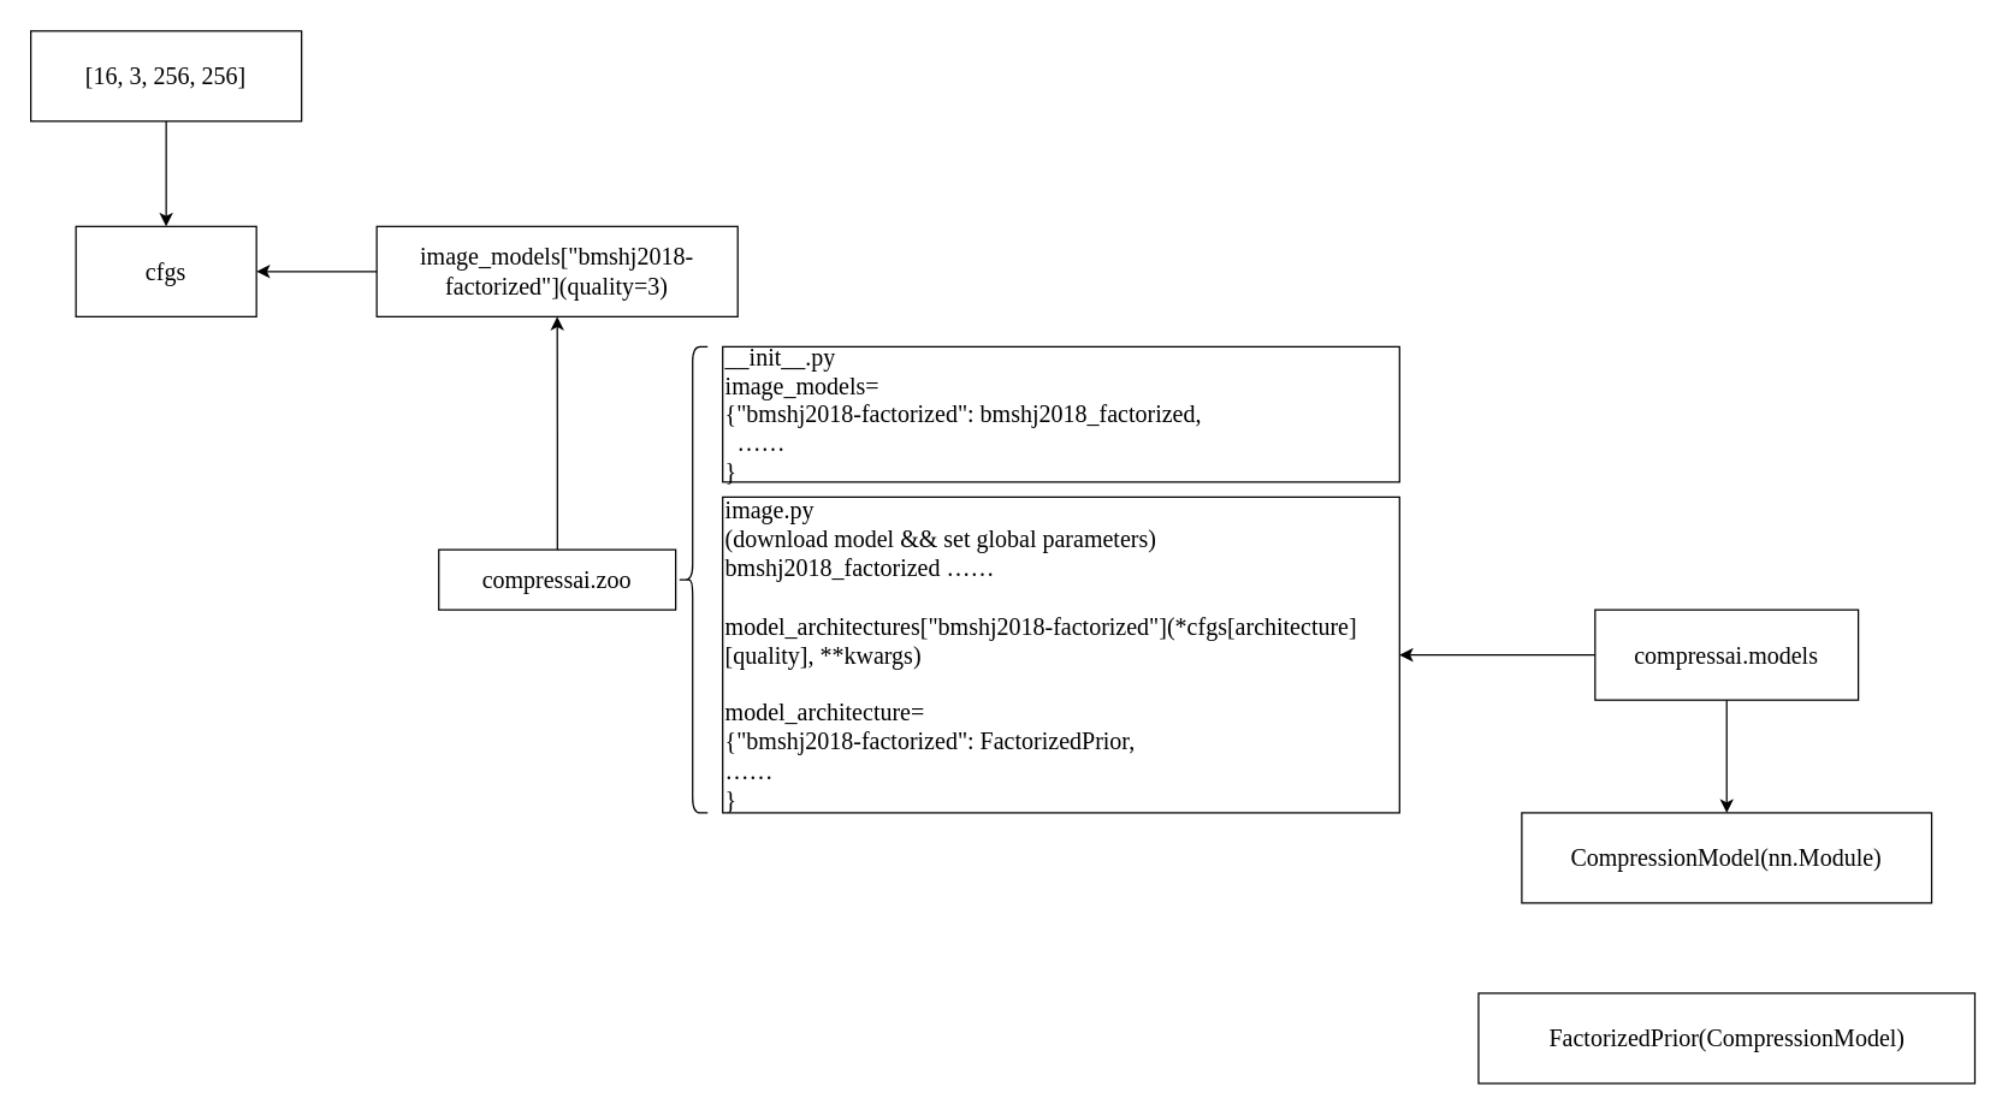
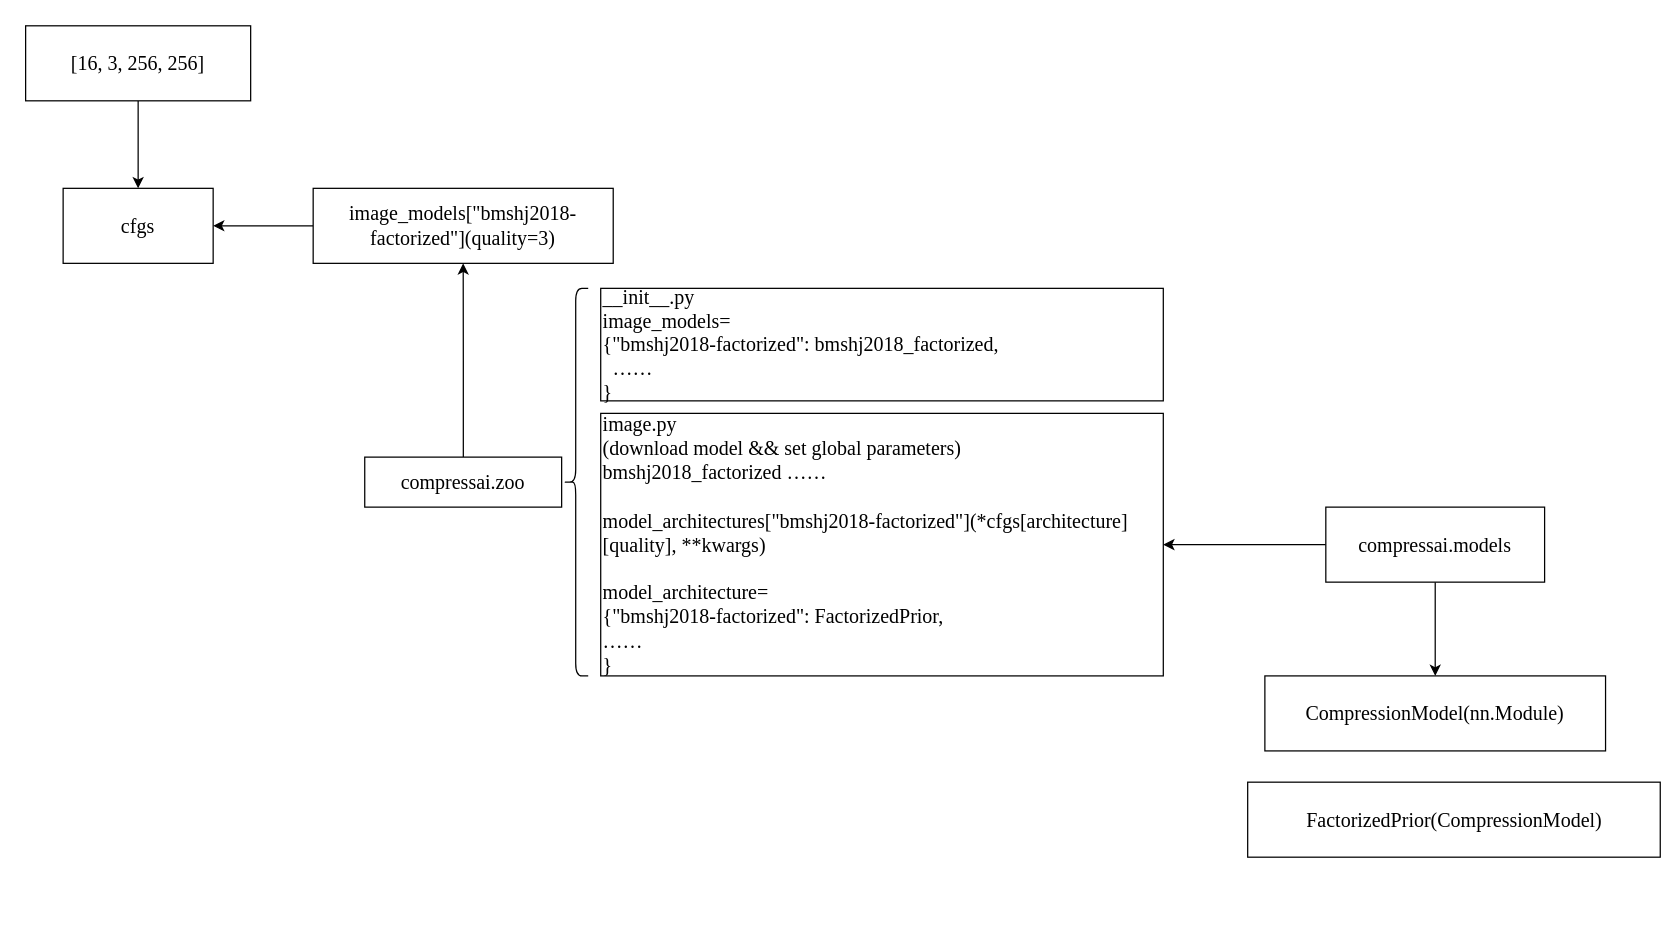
  <mxCell id="0" />
  <mxCell id="1" parent="0" />
  <mxCell id="2" value="" style="edgeStyle=orthogonalEdgeStyle;rounded=0;orthogonalLoop=1;jettySize=auto;html=1;fontFamily=Lucida Console;fontSize=16;" edge="1" parent="1" source="3" target="4"><mxGeometry relative="1" as="geometry" /></mxCell>
  <mxCell id="3" value="[16, 3, 256, 256]" style="whiteSpace=wrap;html=1;fontFamily=Lucida Console;fontSize=16;" vertex="1" parent="1"><mxGeometry x="20" y="20" width="180" height="60" as="geometry" /></mxCell>
  <mxCell id="4" value="cfgs" style="whiteSpace=wrap;html=1;fontSize=16;fontFamily=Lucida Console;" vertex="1" parent="1"><mxGeometry x="50" y="150" width="120" height="60" as="geometry" /></mxCell>
  <mxCell id="5" value="" style="edgeStyle=orthogonalEdgeStyle;rounded=0;orthogonalLoop=1;jettySize=auto;html=1;fontFamily=Lucida Console;fontSize=16;" edge="1" parent="1" source="6" target="4"><mxGeometry relative="1" as="geometry" /></mxCell>
  <mxCell id="6" value="image_models[&quot;bmshj2018-factorized&lt;span style=&quot;background-color: initial;&quot;&gt;&quot;](quality=3)&lt;/span&gt;" style="whiteSpace=wrap;html=1;fontSize=16;fontFamily=Lucida Console;" vertex="1" parent="1"><mxGeometry x="250" y="150" width="240" height="60" as="geometry" /></mxCell>
  <mxCell id="7" value="" style="edgeStyle=orthogonalEdgeStyle;rounded=0;orthogonalLoop=1;jettySize=auto;html=1;fontFamily=Lucida Console;fontSize=16;" edge="1" parent="1" source="8" target="6"><mxGeometry relative="1" as="geometry" /></mxCell>
  <mxCell id="8" value="compressai.zoo&lt;br&gt;" style="whiteSpace=wrap;html=1;fontSize=16;fontFamily=Lucida Console;" vertex="1" parent="1"><mxGeometry x="291.25" y="365" width="157.5" height="40" as="geometry" /></mxCell>
  <mxCell id="9" value="" style="shape=curlyBracket;whiteSpace=wrap;html=1;rounded=1;fontFamily=Lucida Console;fontSize=16;size=0.5;" vertex="1" parent="1"><mxGeometry x="450" y="230" width="20" height="310" as="geometry" /></mxCell>
  <mxCell id="10" value="__init__.py&lt;br&gt;image_models=&lt;br&gt;{&quot;bmshj2018-factorized&quot;: bmshj2018_factorized, &lt;br&gt;&amp;nbsp; ……&lt;br&gt;}" style="whiteSpace=wrap;html=1;fontFamily=Lucida Console;fontSize=16;align=left;" vertex="1" parent="1"><mxGeometry x="480" y="230" width="450" height="90" as="geometry" /></mxCell>
  <mxCell id="11" value="image.py &lt;br&gt;(download model &amp;amp;&amp;amp; set global parameters)&lt;br&gt;bmshj2018_factorized ……&lt;br&gt;&lt;br&gt;model_architectures[&quot;bmshj2018-factorized&quot;](*cfgs[architecture][quality], **kwargs)&lt;br&gt;&lt;br&gt;model_architecture=&lt;br&gt;{&quot;bmshj2018-factorized&quot;: FactorizedPrior,&lt;br&gt;……&lt;br&gt;}" style="whiteSpace=wrap;html=1;fontFamily=Lucida Console;fontSize=16;align=left;" vertex="1" parent="1"><mxGeometry x="480" y="330" width="450" height="210" as="geometry" /></mxCell>
  <mxCell id="12" style="edgeStyle=orthogonalEdgeStyle;rounded=0;orthogonalLoop=1;jettySize=auto;html=1;entryX=1;entryY=0.5;entryDx=0;entryDy=0;fontFamily=Lucida Console;fontSize=16;" edge="1" parent="1" source="14" target="11"><mxGeometry relative="1" as="geometry" /></mxCell>
  <mxCell id="13" style="edgeStyle=orthogonalEdgeStyle;rounded=0;orthogonalLoop=1;jettySize=auto;html=1;entryX=0.5;entryY=0;entryDx=0;entryDy=0;fontFamily=Lucida Console;fontSize=16;" edge="1" parent="1" source="14" target="16"><mxGeometry relative="1" as="geometry" /></mxCell>
  <mxCell id="14" value="compressai.models" style="whiteSpace=wrap;html=1;fontSize=16;fontFamily=Lucida Console;align=center;" vertex="1" parent="1"><mxGeometry x="1060" y="405" width="175" height="60" as="geometry" /></mxCell>
- <mxCell id="15" value="FactorizedPrior(CompressionModel)" style="whiteSpace=wrap;html=1;fontSize=16;fontFamily=Lucida Console;" vertex="1" parent="1"><mxGeometry x="982.5" y="660" width="330" height="60" as="geometry" /></mxCell>
+ <mxCell id="15" value="FactorizedPrior(CompressionModel)" style="whiteSpace=wrap;html=1;fontSize=16;fontFamily=Lucida Console;" vertex="1" parent="1"><mxGeometry x="997.5" y="625" width="330" height="60" as="geometry" /></mxCell>
  <mxCell id="16" value="CompressionModel(nn.Module)" style="whiteSpace=wrap;html=1;fontSize=16;fontFamily=Lucida Console;" vertex="1" parent="1"><mxGeometry x="1011.25" y="540" width="272.5" height="60" as="geometry" /></mxCell>
